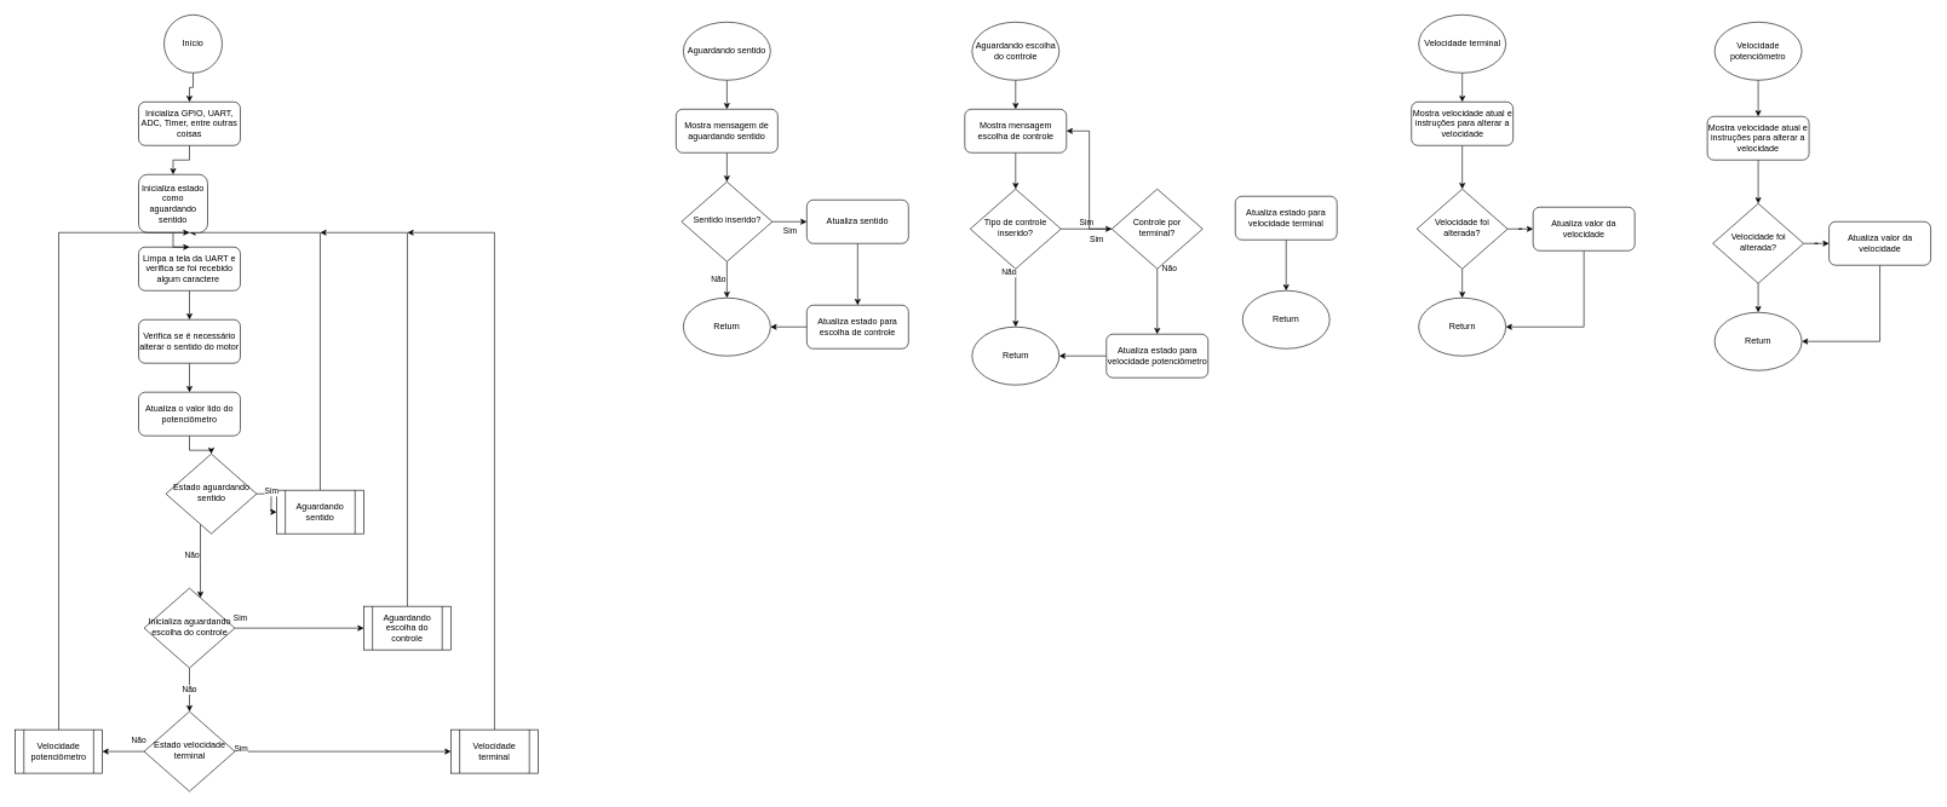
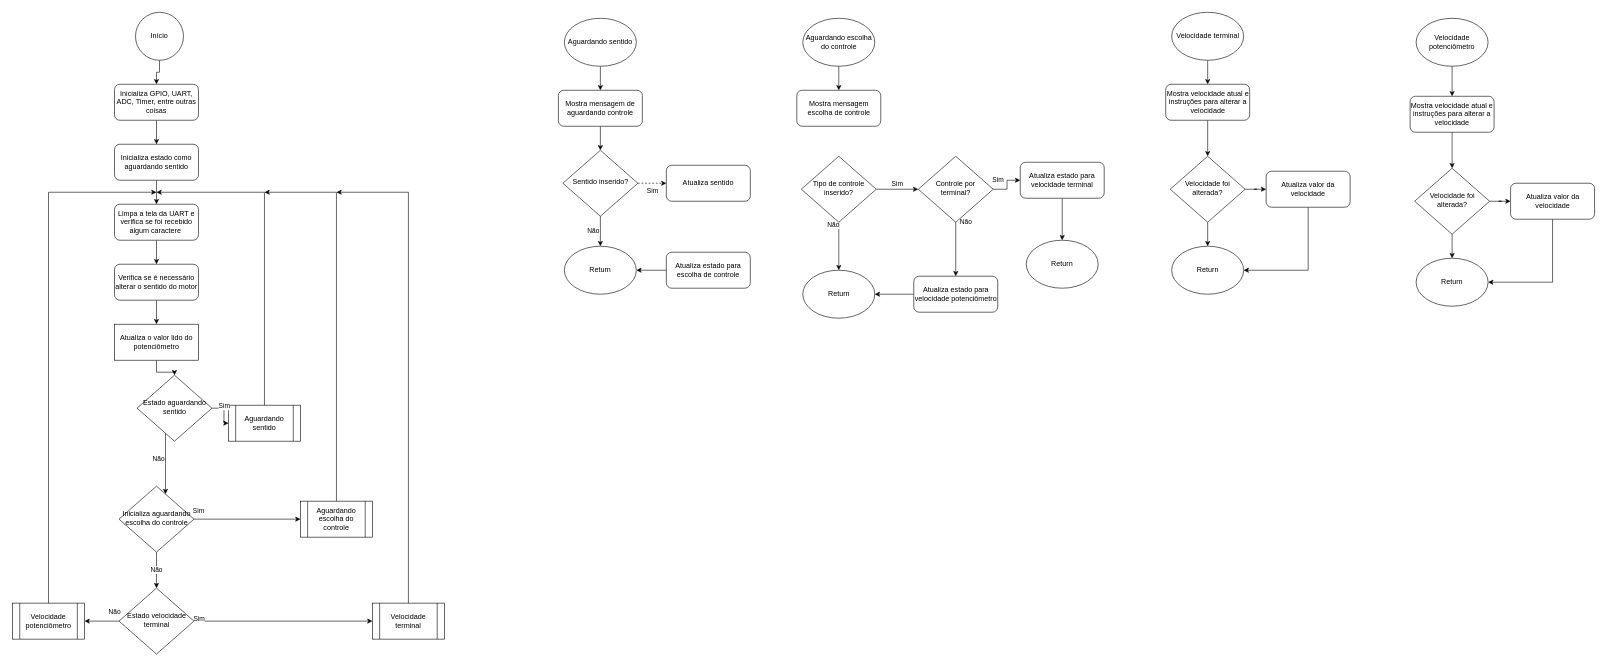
  <mxCell id="0" />
  <mxCell id="1" parent="0" />
  <mxCell id="2" value="" style="edgeStyle=orthogonalEdgeStyle;rounded=0;orthogonalLoop=1;jettySize=auto;html=1;" parent="1" source="3" target="37" edge="1"><mxGeometry relative="1" as="geometry" /></mxCell>
  <mxCell id="3" value="Inicializa GPIO, UART, ADC, Timer, entre outras coisas" style="rounded=1;whiteSpace=wrap;html=1;fontSize=12;glass=0;strokeWidth=1;shadow=0;" parent="1" vertex="1"><mxGeometry x="190" y="140" width="140" height="60" as="geometry" /></mxCell>
  <mxCell id="4" value="" style="edgeStyle=orthogonalEdgeStyle;rounded=0;orthogonalLoop=1;jettySize=auto;html=1;" parent="1" source="5" target="9" edge="1"><mxGeometry relative="1" as="geometry" /></mxCell>
  <mxCell id="5" value="Limpa a tela da UART e verifica se foi recebido algum caractere&amp;nbsp;" style="rounded=1;whiteSpace=wrap;html=1;fontSize=12;glass=0;strokeWidth=1;shadow=0;" parent="1" vertex="1"><mxGeometry x="190" y="340" width="140" height="60" as="geometry" /></mxCell>
  <mxCell id="6" value="" style="edgeStyle=orthogonalEdgeStyle;rounded=0;orthogonalLoop=1;jettySize=auto;html=1;" edge="1" parent="1" source="7" target="69"><mxGeometry relative="1" as="geometry" /></mxCell>
- <mxCell id="7" value="Atualiza o valor lido do potenciômetro" style="rounded=1;whiteSpace=wrap;html=1;fontSize=12;glass=0;strokeWidth=1;shadow=0;" parent="1" vertex="1"><mxGeometry x="190" y="540" width="140" height="60" as="geometry" /></mxCell>
+ <mxCell id="7" value="Atualiza o valor lido do potenciômetro" style="whiteSpace=wrap;html=1;fontSize=12;glass=0;strokeWidth=1;shadow=0;rounded=0;" parent="1" vertex="1"><mxGeometry x="190" y="540" width="140" height="60" as="geometry" /></mxCell>
  <mxCell id="8" value="" style="edgeStyle=orthogonalEdgeStyle;rounded=0;orthogonalLoop=1;jettySize=auto;html=1;" parent="1" source="9" target="7" edge="1"><mxGeometry relative="1" as="geometry" /></mxCell>
  <mxCell id="9" value="Verifica se é necessário alterar o sentido do motor" style="rounded=1;whiteSpace=wrap;html=1;fontSize=12;glass=0;strokeWidth=1;shadow=0;" parent="1" vertex="1"><mxGeometry x="190" y="440" width="140" height="60" as="geometry" /></mxCell>
  <mxCell id="10" value="" style="edgeStyle=orthogonalEdgeStyle;rounded=0;orthogonalLoop=1;jettySize=auto;html=1;" parent="1" source="11" target="18" edge="1"><mxGeometry relative="1" as="geometry" /></mxCell>
- <mxCell id="11" value="Mostra mensagem de aguardando sentido" style="rounded=1;whiteSpace=wrap;html=1;fontSize=12;glass=0;strokeWidth=1;shadow=0;" parent="1" vertex="1"><mxGeometry x="930" y="150" width="140" height="60" as="geometry" /></mxCell>
+ <mxCell id="11" value="Mostra mensagem de aguardando controle" style="rounded=1;whiteSpace=wrap;html=1;fontSize=12;glass=0;strokeWidth=1;shadow=0;" parent="1" vertex="1"><mxGeometry x="930" y="150" width="140" height="60" as="geometry" /></mxCell>
  <mxCell id="12" value="" style="edgeStyle=orthogonalEdgeStyle;rounded=0;orthogonalLoop=1;jettySize=auto;html=1;" parent="1" source="13" target="3" edge="1"><mxGeometry relative="1" as="geometry" /></mxCell>
  <mxCell id="13" value="Início" style="ellipse;whiteSpace=wrap;html=1;aspect=fixed;" parent="1" vertex="1"><mxGeometry x="225" y="20" width="80" height="80" as="geometry" /></mxCell>
  <mxCell id="14" value="" style="edgeStyle=orthogonalEdgeStyle;rounded=0;orthogonalLoop=1;jettySize=auto;html=1;" parent="1" source="15" target="11" edge="1"><mxGeometry relative="1" as="geometry" /></mxCell>
  <mxCell id="15" value="Aguardando sentido" style="ellipse;whiteSpace=wrap;html=1;" parent="1" vertex="1"><mxGeometry x="940" y="30" width="120" height="80" as="geometry" /></mxCell>
- <mxCell id="16" value="Sim" style="edgeStyle=orthogonalEdgeStyle;rounded=0;orthogonalLoop=1;jettySize=auto;html=1;verticalAlign=top;" parent="1" source="18" target="20" edge="1"><mxGeometry relative="1" as="geometry" /></mxCell>
+ <mxCell id="16" value="Sim" style="edgeStyle=orthogonalEdgeStyle;rounded=0;orthogonalLoop=1;jettySize=auto;html=1;verticalAlign=top;dashed=1;" parent="1" source="18" target="20" edge="1"><mxGeometry relative="1" as="geometry" /></mxCell>
  <mxCell id="17" value="Não" style="edgeStyle=orthogonalEdgeStyle;rounded=0;orthogonalLoop=1;jettySize=auto;html=1;verticalAlign=middle;align=right;" parent="1" source="18" target="21" edge="1"><mxGeometry relative="1" as="geometry" /></mxCell>
  <mxCell id="18" value="Sentido inserido?" style="rhombus;whiteSpace=wrap;html=1;shadow=0;fontFamily=Helvetica;fontSize=12;align=center;strokeWidth=1;spacing=6;spacingTop=-4;" parent="1" vertex="1"><mxGeometry x="937.5" y="250" width="125" height="110" as="geometry" /></mxCell>
- <mxCell id="19" value="" style="edgeStyle=orthogonalEdgeStyle;rounded=0;orthogonalLoop=1;jettySize=auto;html=1;" parent="1" source="20" target="35" edge="1"><mxGeometry relative="1" as="geometry" /></mxCell>
  <mxCell id="20" value="Atualiza sentido" style="rounded=1;whiteSpace=wrap;html=1;fontSize=12;glass=0;strokeWidth=1;shadow=0;" parent="1" vertex="1"><mxGeometry x="1110" y="275" width="140" height="60" as="geometry" /></mxCell>
  <mxCell id="21" value="Return" style="ellipse;whiteSpace=wrap;html=1;" parent="1" vertex="1"><mxGeometry x="940" y="410" width="120" height="80" as="geometry" /></mxCell>
  <mxCell id="22" style="edgeStyle=elbowEdgeStyle;rounded=0;orthogonalLoop=1;jettySize=auto;html=1;" edge="1" parent="1" source="23"><mxGeometry relative="1" as="geometry"><mxPoint x="260" y="320" as="targetPoint" /><Array as="points"><mxPoint x="440" y="390" /></Array></mxGeometry></mxCell>
  <mxCell id="23" value="Aguardando sentido" style="shape=process;whiteSpace=wrap;html=1;backgroundOutline=1;" parent="1" vertex="1"><mxGeometry x="380" y="675" width="120" height="60" as="geometry" /></mxCell>
  <mxCell id="24" value="" style="edgeStyle=orthogonalEdgeStyle;rounded=0;orthogonalLoop=1;jettySize=auto;html=1;" parent="1" source="25" target="29" edge="1"><mxGeometry relative="1" as="geometry" /></mxCell>
  <mxCell id="25" value="Aguardando escolha do controle" style="ellipse;whiteSpace=wrap;html=1;" parent="1" vertex="1"><mxGeometry x="1337.5" y="30" width="120" height="80" as="geometry" /></mxCell>
  <mxCell id="26" style="edgeStyle=elbowEdgeStyle;rounded=0;orthogonalLoop=1;jettySize=auto;html=1;exitX=0.5;exitY=0;exitDx=0;exitDy=0;" edge="1" parent="1" source="27"><mxGeometry relative="1" as="geometry"><mxPoint x="440" y="320" as="targetPoint" /><Array as="points"><mxPoint x="560" y="750" /><mxPoint x="730" y="370" /></Array></mxGeometry></mxCell>
  <mxCell id="27" value="Aguardando escolha do controle" style="shape=process;whiteSpace=wrap;html=1;backgroundOutline=1;" parent="1" vertex="1"><mxGeometry x="500" y="835" width="120" height="60" as="geometry" /></mxCell>
- <mxCell id="28" value="" style="edgeStyle=orthogonalEdgeStyle;rounded=0;orthogonalLoop=1;jettySize=auto;html=1;" parent="1" source="29" target="33" edge="1"><mxGeometry relative="1" as="geometry" /></mxCell>
  <mxCell id="29" value="Mostra mensagem escolha de controle" style="rounded=1;whiteSpace=wrap;html=1;fontSize=12;glass=0;strokeWidth=1;shadow=0;" parent="1" vertex="1"><mxGeometry x="1327.5" y="150" width="140" height="60" as="geometry" /></mxCell>
  <mxCell id="30" value="Sim" style="edgeStyle=orthogonalEdgeStyle;rounded=0;orthogonalLoop=1;jettySize=auto;html=1;verticalAlign=bottom;" parent="1" source="33" target="40" edge="1"><mxGeometry relative="1" as="geometry" /></mxCell>
  <mxCell id="31" value="" style="edgeStyle=orthogonalEdgeStyle;rounded=0;orthogonalLoop=1;jettySize=auto;html=1;verticalAlign=top;" parent="1" source="33" target="41" edge="1"><mxGeometry relative="1" as="geometry" /></mxCell>
  <mxCell id="32" value="Não" style="edgeLabel;html=1;align=right;verticalAlign=bottom;resizable=0;points=[];" parent="31" vertex="1" connectable="0"><mxGeometry x="-0.684" y="1" relative="1" as="geometry"><mxPoint as="offset" /></mxGeometry></mxCell>
  <mxCell id="33" value="Tipo de controle inserido?" style="rhombus;whiteSpace=wrap;html=1;shadow=0;fontFamily=Helvetica;fontSize=12;align=center;strokeWidth=1;spacing=6;spacingTop=-4;" parent="1" vertex="1"><mxGeometry x="1335" y="260" width="125" height="110" as="geometry" /></mxCell>
  <mxCell id="34" value="" style="edgeStyle=orthogonalEdgeStyle;rounded=0;orthogonalLoop=1;jettySize=auto;html=1;" parent="1" source="35" target="21" edge="1"><mxGeometry relative="1" as="geometry" /></mxCell>
  <mxCell id="35" value="Atualiza estado para escolha de controle" style="rounded=1;whiteSpace=wrap;html=1;fontSize=12;glass=0;strokeWidth=1;shadow=0;" parent="1" vertex="1"><mxGeometry x="1110" y="420" width="140" height="60" as="geometry" /></mxCell>
  <mxCell id="36" value="" style="edgeStyle=orthogonalEdgeStyle;rounded=0;orthogonalLoop=1;jettySize=auto;html=1;" parent="1" source="37" target="5" edge="1"><mxGeometry relative="1" as="geometry" /></mxCell>
- <mxCell id="37" value="Inicializa estado como aguardando sentido" style="rounded=1;whiteSpace=wrap;html=1;fontSize=12;glass=0;strokeWidth=1;shadow=0;" parent="1" vertex="1"><mxGeometry x="190" y="240" width="95" height="80" as="geometry" /></mxCell>
+ <mxCell id="37" value="Inicializa estado como aguardando sentido" style="rounded=1;whiteSpace=wrap;html=1;fontSize=12;glass=0;strokeWidth=1;shadow=0;" parent="1" vertex="1"><mxGeometry x="190" y="240" width="140" height="60" as="geometry" /></mxCell>
  <mxCell id="38" value="Não" style="edgeStyle=orthogonalEdgeStyle;rounded=0;orthogonalLoop=1;jettySize=auto;html=1;verticalAlign=bottom;align=right;entryX=0.5;entryY=0;entryDx=0;entryDy=0;" parent="1" source="40" target="43" edge="1"><mxGeometry x="-0.789" y="28" relative="1" as="geometry"><mxPoint x="1592.5" y="430" as="targetPoint" /><mxPoint as="offset" /></mxGeometry></mxCell>
- <mxCell id="39" value="Sim" style="edgeStyle=elbowEdgeStyle;rounded=0;orthogonalLoop=1;jettySize=auto;html=1;" edge="1" parent="1" source="40" target="29"><mxGeometry x="-0.778" y="15" relative="1" as="geometry"><mxPoint x="1" as="offset" /></mxGeometry></mxCell>
+ <mxCell id="39" value="Sim" style="edgeStyle=elbowEdgeStyle;rounded=0;orthogonalLoop=1;jettySize=auto;html=1;" edge="1" parent="1" source="40" target="45"><mxGeometry x="-0.778" y="15" relative="1" as="geometry"><mxPoint x="1" as="offset" /></mxGeometry></mxCell>
  <mxCell id="40" value="Controle por terminal?" style="rhombus;whiteSpace=wrap;html=1;shadow=0;fontFamily=Helvetica;fontSize=12;align=center;strokeWidth=1;spacing=6;spacingTop=-4;" parent="1" vertex="1"><mxGeometry x="1530" y="260" width="125" height="110" as="geometry" /></mxCell>
  <mxCell id="41" value="Return" style="ellipse;whiteSpace=wrap;html=1;" parent="1" vertex="1"><mxGeometry x="1337.5" y="450" width="120" height="80" as="geometry" /></mxCell>
  <mxCell id="42" value="" style="edgeStyle=orthogonalEdgeStyle;rounded=0;orthogonalLoop=1;jettySize=auto;html=1;" parent="1" source="43" target="41" edge="1"><mxGeometry relative="1" as="geometry" /></mxCell>
  <mxCell id="43" value="Atualiza estado para velocidade potenciômetro" style="rounded=1;whiteSpace=wrap;html=1;fontSize=12;glass=0;strokeWidth=1;shadow=0;" parent="1" vertex="1"><mxGeometry x="1522.5" y="460" width="140" height="60" as="geometry" /></mxCell>
  <mxCell id="44" value="" style="edgeStyle=orthogonalEdgeStyle;rounded=0;orthogonalLoop=1;jettySize=auto;html=1;" parent="1" source="45" target="46" edge="1"><mxGeometry relative="1" as="geometry" /></mxCell>
  <mxCell id="45" value="Atualiza estado para velocidade terminal" style="rounded=1;whiteSpace=wrap;html=1;fontSize=12;glass=0;strokeWidth=1;shadow=0;" parent="1" vertex="1"><mxGeometry x="1700" y="270" width="140" height="60" as="geometry" /></mxCell>
  <mxCell id="46" value="Return" style="ellipse;whiteSpace=wrap;html=1;" parent="1" vertex="1"><mxGeometry x="1710" y="400" width="120" height="80" as="geometry" /></mxCell>
  <mxCell id="47" value="" style="edgeStyle=orthogonalEdgeStyle;rounded=0;orthogonalLoop=1;jettySize=auto;html=1;" parent="1" source="48" target="52" edge="1"><mxGeometry relative="1" as="geometry" /></mxCell>
  <mxCell id="48" value="Velocidade terminal" style="ellipse;whiteSpace=wrap;html=1;" parent="1" vertex="1"><mxGeometry x="1952.5" y="20" width="120" height="80" as="geometry" /></mxCell>
  <mxCell id="49" value="" style="edgeStyle=orthogonalEdgeStyle;rounded=0;orthogonalLoop=1;jettySize=auto;html=1;" parent="1" source="50" target="60" edge="1"><mxGeometry relative="1" as="geometry" /></mxCell>
  <mxCell id="50" value="Velocidade potenciômetro" style="ellipse;whiteSpace=wrap;html=1;" parent="1" vertex="1"><mxGeometry x="2360" y="30" width="120" height="80" as="geometry" /></mxCell>
  <mxCell id="51" value="" style="edgeStyle=orthogonalEdgeStyle;rounded=0;orthogonalLoop=1;jettySize=auto;html=1;" parent="1" source="52" target="55" edge="1"><mxGeometry relative="1" as="geometry" /></mxCell>
  <mxCell id="52" value="Mostra velocidade atual e instruções para alterar a velocidade" style="rounded=1;whiteSpace=wrap;html=1;fontSize=12;glass=0;strokeWidth=1;shadow=0;" parent="1" vertex="1"><mxGeometry x="1942.5" y="140" width="140" height="60" as="geometry" /></mxCell>
  <mxCell id="53" value="" style="edgeStyle=orthogonalEdgeStyle;rounded=0;orthogonalLoop=1;jettySize=auto;html=1;" parent="1" source="55" target="58" edge="1"><mxGeometry relative="1" as="geometry" /></mxCell>
  <mxCell id="54" value="" style="edgeStyle=orthogonalEdgeStyle;rounded=0;orthogonalLoop=1;jettySize=auto;html=1;" parent="1" source="55" target="57" edge="1"><mxGeometry relative="1" as="geometry" /></mxCell>
  <mxCell id="55" value="Velocidade foi alterada?" style="rhombus;whiteSpace=wrap;html=1;shadow=0;fontFamily=Helvetica;fontSize=12;align=center;strokeWidth=1;spacing=6;spacingTop=-4;" parent="1" vertex="1"><mxGeometry x="1950" y="260" width="125" height="110" as="geometry" /></mxCell>
  <mxCell id="56" style="edgeStyle=orthogonalEdgeStyle;rounded=0;orthogonalLoop=1;jettySize=auto;html=1;entryX=1;entryY=0.5;entryDx=0;entryDy=0;" parent="1" source="57" target="58" edge="1"><mxGeometry relative="1" as="geometry"><Array as="points"><mxPoint x="2180" y="450" /></Array></mxGeometry></mxCell>
  <mxCell id="57" value="Atualiza valor da velocidade" style="rounded=1;whiteSpace=wrap;html=1;fontSize=12;glass=0;strokeWidth=1;shadow=0;" parent="1" vertex="1"><mxGeometry x="2110" y="285" width="140" height="60" as="geometry" /></mxCell>
  <mxCell id="58" value="Return" style="ellipse;whiteSpace=wrap;html=1;" parent="1" vertex="1"><mxGeometry x="1952.5" y="410" width="120" height="80" as="geometry" /></mxCell>
  <mxCell id="59" value="" style="edgeStyle=orthogonalEdgeStyle;rounded=0;orthogonalLoop=1;jettySize=auto;html=1;" parent="1" source="60" target="63" edge="1"><mxGeometry relative="1" as="geometry" /></mxCell>
  <mxCell id="60" value="Mostra velocidade atual e instruções para alterar a velocidade" style="rounded=1;whiteSpace=wrap;html=1;fontSize=12;glass=0;strokeWidth=1;shadow=0;" parent="1" vertex="1"><mxGeometry x="2350" y="160" width="140" height="60" as="geometry" /></mxCell>
  <mxCell id="61" value="" style="edgeStyle=orthogonalEdgeStyle;rounded=0;orthogonalLoop=1;jettySize=auto;html=1;" parent="1" source="63" target="66" edge="1"><mxGeometry relative="1" as="geometry" /></mxCell>
  <mxCell id="62" value="" style="edgeStyle=orthogonalEdgeStyle;rounded=0;orthogonalLoop=1;jettySize=auto;html=1;" parent="1" source="63" target="65" edge="1"><mxGeometry relative="1" as="geometry" /></mxCell>
  <mxCell id="63" value="Velocidade foi alterada?" style="rhombus;whiteSpace=wrap;html=1;shadow=0;fontFamily=Helvetica;fontSize=12;align=center;strokeWidth=1;spacing=6;spacingTop=-4;" parent="1" vertex="1"><mxGeometry x="2357.5" y="280" width="125" height="110" as="geometry" /></mxCell>
  <mxCell id="64" style="edgeStyle=orthogonalEdgeStyle;rounded=0;orthogonalLoop=1;jettySize=auto;html=1;entryX=1;entryY=0.5;entryDx=0;entryDy=0;" parent="1" source="65" target="66" edge="1"><mxGeometry relative="1" as="geometry"><Array as="points"><mxPoint x="2587.5" y="470" /></Array></mxGeometry></mxCell>
  <mxCell id="65" value="Atualiza valor da velocidade" style="rounded=1;whiteSpace=wrap;html=1;fontSize=12;glass=0;strokeWidth=1;shadow=0;" parent="1" vertex="1"><mxGeometry x="2517.5" y="305" width="140" height="60" as="geometry" /></mxCell>
  <mxCell id="66" value="Return" style="ellipse;whiteSpace=wrap;html=1;" parent="1" vertex="1"><mxGeometry x="2360" y="430" width="120" height="80" as="geometry" /></mxCell>
  <mxCell id="67" value="Sim" style="edgeStyle=orthogonalEdgeStyle;rounded=0;orthogonalLoop=1;jettySize=auto;html=1;verticalAlign=bottom;" edge="1" parent="1" source="69" target="23"><mxGeometry relative="1" as="geometry" /></mxCell>
  <mxCell id="68" value="Não" style="edgeStyle=elbowEdgeStyle;rounded=0;orthogonalLoop=1;jettySize=auto;html=1;verticalAlign=bottom;align=right;" edge="1" parent="1" source="69" target="73"><mxGeometry relative="1" as="geometry" /></mxCell>
  <mxCell id="69" value="Estado aguardando sentido" style="rhombus;whiteSpace=wrap;html=1;shadow=0;fontFamily=Helvetica;fontSize=12;align=center;strokeWidth=1;spacing=6;spacingTop=-4;" parent="1" vertex="1"><mxGeometry x="227.5" y="625" width="125" height="110" as="geometry" /></mxCell>
  <mxCell id="70" value="" style="edgeStyle=elbowEdgeStyle;rounded=0;orthogonalLoop=1;jettySize=auto;html=1;verticalAlign=middle;align=left;" edge="1" parent="1" source="73" target="27"><mxGeometry relative="1" as="geometry" /></mxCell>
  <mxCell id="71" value="Sim" style="edgeLabel;html=1;align=center;verticalAlign=middle;resizable=0;points=[];" vertex="1" connectable="0" parent="70"><mxGeometry x="-0.389" y="-4" relative="1" as="geometry"><mxPoint x="-47" y="-19" as="offset" /></mxGeometry></mxCell>
  <mxCell id="72" value="Não" style="edgeStyle=elbowEdgeStyle;rounded=0;orthogonalLoop=1;jettySize=auto;html=1;" edge="1" parent="1" source="73" target="77"><mxGeometry relative="1" as="geometry"><Array as="points"><mxPoint x="240" y="910" /></Array></mxGeometry></mxCell>
  <mxCell id="73" value="Inicializa aguardando escolha do controle" style="rhombus;whiteSpace=wrap;html=1;shadow=0;fontFamily=Helvetica;fontSize=12;align=center;strokeWidth=1;spacing=6;spacingTop=-4;" vertex="1" parent="1"><mxGeometry x="197.5" y="810" width="125" height="110" as="geometry" /></mxCell>
  <mxCell id="74" style="edgeStyle=elbowEdgeStyle;rounded=0;orthogonalLoop=1;jettySize=auto;html=1;entryX=0;entryY=0.5;entryDx=0;entryDy=0;" edge="1" parent="1" source="77" target="79"><mxGeometry relative="1" as="geometry" /></mxCell>
  <mxCell id="75" value="Sim" style="edgeLabel;html=1;align=center;verticalAlign=middle;resizable=0;points=[];" vertex="1" connectable="0" parent="74"><mxGeometry x="-0.376" relative="1" as="geometry"><mxPoint x="-85" y="-5" as="offset" /></mxGeometry></mxCell>
  <mxCell id="76" value="Não" style="edgeStyle=elbowEdgeStyle;rounded=0;orthogonalLoop=1;jettySize=auto;html=1;" edge="1" parent="1" source="77" target="81"><mxGeometry x="-0.739" y="-15" relative="1" as="geometry"><mxPoint as="offset" /></mxGeometry></mxCell>
  <mxCell id="77" value="Estado velocidade terminal" style="rhombus;whiteSpace=wrap;html=1;shadow=0;fontFamily=Helvetica;fontSize=12;align=center;strokeWidth=1;spacing=6;spacingTop=-4;" vertex="1" parent="1"><mxGeometry x="197.5" y="980" width="125" height="110" as="geometry" /></mxCell>
  <mxCell id="78" style="edgeStyle=orthogonalEdgeStyle;rounded=0;orthogonalLoop=1;jettySize=auto;html=1;" edge="1" parent="1" source="79"><mxGeometry relative="1" as="geometry"><mxPoint x="560" y="320" as="targetPoint" /><Array as="points"><mxPoint x="680" y="320" /></Array></mxGeometry></mxCell>
  <mxCell id="79" value="Velocidade terminal" style="shape=process;whiteSpace=wrap;html=1;backgroundOutline=1;" vertex="1" parent="1"><mxGeometry x="620" y="1005" width="120" height="60" as="geometry" /></mxCell>
  <mxCell id="80" style="edgeStyle=orthogonalEdgeStyle;rounded=0;orthogonalLoop=1;jettySize=auto;html=1;" edge="1" parent="1" source="81"><mxGeometry relative="1" as="geometry"><mxPoint x="260" y="320" as="targetPoint" /><Array as="points"><mxPoint x="80" y="320" /></Array></mxGeometry></mxCell>
  <mxCell id="81" value="Velocidade potenciômetro" style="shape=process;whiteSpace=wrap;html=1;backgroundOutline=1;" vertex="1" parent="1"><mxGeometry x="20" y="1005" width="120" height="60" as="geometry" /></mxCell>
